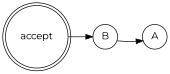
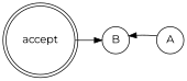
  digraph {
    fontname=Montserrat
    rankdir=LR
    node [fontname=Montserrat shape=circle]
    edge [fontname=Montserrat]
    accept [shape=doublecircle]
    B
    A
    accept -> B
-   B -> A
+   A -> B
  }
